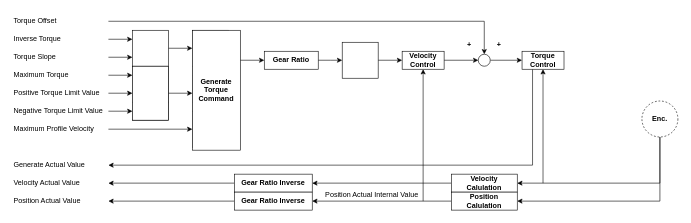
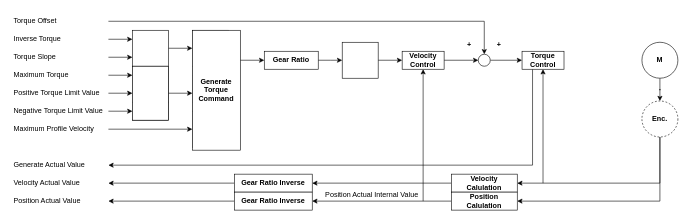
  <mxCell id="0" />
  <mxCell id="1" parent="0" />
  <mxCell id="2" value="" style="whiteSpace=wrap;html=1;aspect=fixed;" vertex="1" parent="1"><mxGeometry x="320" y="185" width="60" height="60" as="geometry" /></mxCell>
  <mxCell id="3" value="" style="whiteSpace=wrap;html=1;aspect=fixed;" vertex="1" parent="1"><mxGeometry x="320" y="125" width="60" height="60" as="geometry" /></mxCell>
  <mxCell id="4" style="edgeStyle=orthogonalEdgeStyle;rounded=0;orthogonalLoop=1;jettySize=auto;html=1;exitX=1;exitY=0.5;exitDx=0;exitDy=0;entryX=0.5;entryY=0;entryDx=0;entryDy=0;" edge="1" parent="1" source="5" target="34"><mxGeometry relative="1" as="geometry" /></mxCell>
  <mxCell id="5" value="Torque Offset" style="text;html=1;strokeColor=none;fillColor=none;align=left;verticalAlign=middle;whiteSpace=wrap;rounded=0;" vertex="1" parent="1"><mxGeometry x="20" y="20" width="160" height="30" as="geometry" /></mxCell>
  <mxCell id="6" style="edgeStyle=orthogonalEdgeStyle;rounded=0;orthogonalLoop=1;jettySize=auto;html=1;exitX=1;exitY=0.5;exitDx=0;exitDy=0;entryX=0;entryY=0.25;entryDx=0;entryDy=0;" edge="1" parent="1" source="7" target="19"><mxGeometry relative="1" as="geometry" /></mxCell>
  <mxCell id="7" value="Inverse Torque" style="text;html=1;strokeColor=none;fillColor=none;align=left;verticalAlign=middle;whiteSpace=wrap;rounded=0;" vertex="1" parent="1"><mxGeometry x="20" y="50" width="160" height="30" as="geometry" /></mxCell>
  <mxCell id="8" style="edgeStyle=orthogonalEdgeStyle;rounded=0;orthogonalLoop=1;jettySize=auto;html=1;exitX=1;exitY=0.5;exitDx=0;exitDy=0;entryX=0;entryY=0.75;entryDx=0;entryDy=0;" edge="1" parent="1" source="9" target="19"><mxGeometry relative="1" as="geometry" /></mxCell>
  <mxCell id="9" value="Torque Slope" style="text;html=1;strokeColor=none;fillColor=none;align=left;verticalAlign=middle;whiteSpace=wrap;rounded=0;" vertex="1" parent="1"><mxGeometry x="20" y="80" width="160" height="30" as="geometry" /></mxCell>
  <mxCell id="10" style="edgeStyle=orthogonalEdgeStyle;rounded=0;orthogonalLoop=1;jettySize=auto;html=1;exitX=1;exitY=0.5;exitDx=0;exitDy=0;entryX=0;entryY=0.25;entryDx=0;entryDy=0;" edge="1" parent="1" source="11" target="20"><mxGeometry relative="1" as="geometry" /></mxCell>
  <mxCell id="11" value="Maximum Torque" style="text;html=1;strokeColor=none;fillColor=none;align=left;verticalAlign=middle;whiteSpace=wrap;rounded=0;" vertex="1" parent="1"><mxGeometry x="20" y="110" width="160" height="30" as="geometry" /></mxCell>
  <mxCell id="12" style="edgeStyle=orthogonalEdgeStyle;rounded=0;orthogonalLoop=1;jettySize=auto;html=1;exitX=1;exitY=0.5;exitDx=0;exitDy=0;entryX=0;entryY=0.75;entryDx=0;entryDy=0;" edge="1" parent="1" source="13" target="20"><mxGeometry relative="1" as="geometry" /></mxCell>
  <mxCell id="13" value="Positive Torque Limit Value" style="text;html=1;strokeColor=none;fillColor=none;align=left;verticalAlign=middle;whiteSpace=wrap;rounded=0;" vertex="1" parent="1"><mxGeometry x="20" y="140" width="160" height="30" as="geometry" /></mxCell>
  <mxCell id="14" style="edgeStyle=orthogonalEdgeStyle;rounded=0;orthogonalLoop=1;jettySize=auto;html=1;exitX=1;exitY=0.5;exitDx=0;exitDy=0;" edge="1" parent="1" source="15" target="21"><mxGeometry relative="1" as="geometry" /></mxCell>
  <mxCell id="15" value="Negative Torque Limit Value" style="text;html=1;strokeColor=none;fillColor=none;align=left;verticalAlign=middle;whiteSpace=wrap;rounded=0;" vertex="1" parent="1"><mxGeometry x="20" y="170" width="160" height="30" as="geometry" /></mxCell>
  <mxCell id="16" style="edgeStyle=orthogonalEdgeStyle;rounded=0;orthogonalLoop=1;jettySize=auto;html=1;exitX=1;exitY=0.5;exitDx=0;exitDy=0;entryX=0;entryY=0.5;entryDx=0;entryDy=0;" edge="1" parent="1" source="17" target="2"><mxGeometry relative="1" as="geometry" /></mxCell>
  <mxCell id="17" value="Maximum Profile Velocity" style="text;html=1;strokeColor=none;fillColor=none;align=left;verticalAlign=middle;whiteSpace=wrap;rounded=0;" vertex="1" parent="1"><mxGeometry x="20" y="200" width="160" height="30" as="geometry" /></mxCell>
  <mxCell id="18" style="edgeStyle=orthogonalEdgeStyle;rounded=0;orthogonalLoop=1;jettySize=auto;html=1;exitX=1;exitY=0.5;exitDx=0;exitDy=0;entryX=0;entryY=0.5;entryDx=0;entryDy=0;" edge="1" parent="1" source="19" target="24"><mxGeometry relative="1" as="geometry" /></mxCell>
  <mxCell id="19" value="" style="whiteSpace=wrap;html=1;aspect=fixed;" vertex="1" parent="1"><mxGeometry x="220" y="50" width="60" height="60" as="geometry" /></mxCell>
  <mxCell id="20" value="" style="whiteSpace=wrap;html=1;aspect=fixed;" vertex="1" parent="1"><mxGeometry x="220" y="110" width="60" height="60" as="geometry" /></mxCell>
  <mxCell id="21" value="" style="whiteSpace=wrap;html=1;" vertex="1" parent="1"><mxGeometry x="220" y="170" width="60" height="30" as="geometry" /></mxCell>
  <mxCell id="22" style="edgeStyle=orthogonalEdgeStyle;rounded=0;orthogonalLoop=1;jettySize=auto;html=1;exitX=1;exitY=0.5;exitDx=0;exitDy=0;entryX=0;entryY=0.5;entryDx=0;entryDy=0;" edge="1" parent="1" source="23" target="3"><mxGeometry relative="1" as="geometry" /></mxCell>
  <mxCell id="23" value="" style="whiteSpace=wrap;html=1;" vertex="1" parent="1"><mxGeometry x="220" y="110" width="60" height="90" as="geometry" /></mxCell>
  <mxCell id="24" value="" style="whiteSpace=wrap;html=1;aspect=fixed;" vertex="1" parent="1"><mxGeometry x="320" y="50" width="60" height="60" as="geometry" /></mxCell>
  <mxCell id="25" value="" style="whiteSpace=wrap;html=1;aspect=fixed;" vertex="1" parent="1"><mxGeometry x="320" y="110" width="60" height="60" as="geometry" /></mxCell>
  <mxCell id="26" value="" style="whiteSpace=wrap;html=1;aspect=fixed;" vertex="1" parent="1"><mxGeometry x="320" y="185" width="60" height="60" as="geometry" /></mxCell>
  <mxCell id="27" style="edgeStyle=orthogonalEdgeStyle;rounded=0;orthogonalLoop=1;jettySize=auto;html=1;exitX=1;exitY=0.25;exitDx=0;exitDy=0;entryX=0;entryY=0.5;entryDx=0;entryDy=0;" edge="1" parent="1" source="28" target="30"><mxGeometry relative="1" as="geometry" /></mxCell>
  <mxCell id="28" value="&lt;b&gt;Generate&lt;br&gt;Torque&lt;br&gt;Command&lt;/b&gt;" style="rounded=0;whiteSpace=wrap;html=1;" vertex="1" parent="1"><mxGeometry x="320" y="50" width="80" height="200" as="geometry" /></mxCell>
  <mxCell id="29" value="" style="edgeStyle=orthogonalEdgeStyle;rounded=0;orthogonalLoop=1;jettySize=auto;html=1;" edge="1" parent="1" source="30"><mxGeometry relative="1" as="geometry"><mxPoint x="570" y="100" as="targetPoint" /></mxGeometry></mxCell>
  <mxCell id="30" value="&lt;b&gt;Gear Ratio&lt;/b&gt;" style="rounded=0;whiteSpace=wrap;html=1;" vertex="1" parent="1"><mxGeometry x="440" y="85" width="90" height="30" as="geometry" /></mxCell>
  <mxCell id="31" value="" style="edgeStyle=orthogonalEdgeStyle;rounded=0;orthogonalLoop=1;jettySize=auto;html=1;" edge="1" parent="1" source="32" target="34"><mxGeometry relative="1" as="geometry" /></mxCell>
  <mxCell id="32" value="&lt;b&gt;Velocity&lt;br&gt;Control&lt;br&gt;&lt;/b&gt;" style="rounded=0;whiteSpace=wrap;html=1;" vertex="1" parent="1"><mxGeometry x="670" y="85" width="70" height="30" as="geometry" /></mxCell>
  <mxCell id="33" value="" style="edgeStyle=orthogonalEdgeStyle;rounded=0;orthogonalLoop=1;jettySize=auto;html=1;" edge="1" parent="1" source="34" target="36"><mxGeometry relative="1" as="geometry" /></mxCell>
  <mxCell id="34" value="" style="ellipse;whiteSpace=wrap;html=1;aspect=fixed;" vertex="1" parent="1"><mxGeometry x="797" y="90" width="20" height="20" as="geometry" /></mxCell>
  <mxCell id="35" style="edgeStyle=orthogonalEdgeStyle;rounded=0;orthogonalLoop=1;jettySize=auto;html=1;exitX=0.25;exitY=1;exitDx=0;exitDy=0;entryX=1;entryY=0.5;entryDx=0;entryDy=0;" edge="1" parent="1" source="36" target="44"><mxGeometry relative="1" as="geometry" /></mxCell>
  <mxCell id="36" value="&lt;b&gt;Torque&lt;br&gt;Control&lt;br&gt;&lt;/b&gt;" style="rounded=0;whiteSpace=wrap;html=1;" vertex="1" parent="1"><mxGeometry x="870" y="85" width="70" height="30" as="geometry" /></mxCell>
+ <mxCell id="37" value="" style="edgeStyle=orthogonalEdgeStyle;rounded=0;orthogonalLoop=1;jettySize=auto;html=1;" edge="1" parent="1" source="38" target="41"><mxGeometry relative="1" as="geometry" /></mxCell>
+ <mxCell id="38" value="&lt;b&gt;M&lt;/b&gt;" style="ellipse;whiteSpace=wrap;html=1;aspect=fixed;" vertex="1" parent="1"><mxGeometry x="1070" y="70" width="60" height="60" as="geometry" /></mxCell>
  <mxCell id="39" style="edgeStyle=orthogonalEdgeStyle;rounded=0;orthogonalLoop=1;jettySize=auto;html=1;exitX=0.5;exitY=1;exitDx=0;exitDy=0;entryX=1;entryY=0.5;entryDx=0;entryDy=0;" edge="1" parent="1" source="41" target="52"><mxGeometry relative="1" as="geometry" /></mxCell>
  <mxCell id="40" style="edgeStyle=orthogonalEdgeStyle;rounded=0;orthogonalLoop=1;jettySize=auto;html=1;exitX=0.5;exitY=1;exitDx=0;exitDy=0;entryX=1;entryY=0.5;entryDx=0;entryDy=0;" edge="1" parent="1" source="41" target="54"><mxGeometry relative="1" as="geometry" /></mxCell>
  <mxCell id="41" value="&lt;b&gt;Enc.&lt;/b&gt;" style="ellipse;whiteSpace=wrap;html=1;aspect=fixed;dashed=1;" vertex="1" parent="1"><mxGeometry x="1070" y="168" width="60" height="60" as="geometry" /></mxCell>
  <mxCell id="42" value="&lt;b&gt;+&lt;/b&gt;" style="text;html=1;strokeColor=none;fillColor=none;align=center;verticalAlign=middle;whiteSpace=wrap;rounded=0;" vertex="1" parent="1"><mxGeometry x="767" y="60" width="30" height="30" as="geometry" /></mxCell>
  <mxCell id="43" value="&lt;b&gt;+&lt;/b&gt;" style="text;html=1;strokeColor=none;fillColor=none;align=center;verticalAlign=middle;whiteSpace=wrap;rounded=0;" vertex="1" parent="1"><mxGeometry x="817" y="60" width="30" height="30" as="geometry" /></mxCell>
  <mxCell id="44" value="Generate Actual Value" style="text;html=1;strokeColor=none;fillColor=none;align=left;verticalAlign=middle;whiteSpace=wrap;rounded=0;" vertex="1" parent="1"><mxGeometry x="20" y="260" width="160" height="30" as="geometry" /></mxCell>
  <mxCell id="45" value="Velocity Actual Value" style="text;html=1;strokeColor=none;fillColor=none;align=left;verticalAlign=middle;whiteSpace=wrap;rounded=0;" vertex="1" parent="1"><mxGeometry x="20" y="290" width="160" height="30" as="geometry" /></mxCell>
  <mxCell id="46" value="Position Actual Value" style="text;html=1;strokeColor=none;fillColor=none;align=left;verticalAlign=middle;whiteSpace=wrap;rounded=0;" vertex="1" parent="1"><mxGeometry x="20" y="320" width="160" height="30" as="geometry" /></mxCell>
  <mxCell id="47" style="edgeStyle=orthogonalEdgeStyle;rounded=0;orthogonalLoop=1;jettySize=auto;html=1;exitX=0;exitY=0.5;exitDx=0;exitDy=0;entryX=1;entryY=0.5;entryDx=0;entryDy=0;" edge="1" parent="1" source="48" target="45"><mxGeometry relative="1" as="geometry" /></mxCell>
  <mxCell id="48" value="&lt;b&gt;Gear Ratio Inverse&lt;/b&gt;" style="rounded=0;whiteSpace=wrap;html=1;" vertex="1" parent="1"><mxGeometry x="390" y="290" width="130" height="30" as="geometry" /></mxCell>
  <mxCell id="49" style="edgeStyle=orthogonalEdgeStyle;rounded=0;orthogonalLoop=1;jettySize=auto;html=1;exitX=0;exitY=0.5;exitDx=0;exitDy=0;entryX=1;entryY=0.5;entryDx=0;entryDy=0;" edge="1" parent="1" source="50" target="46"><mxGeometry relative="1" as="geometry" /></mxCell>
  <mxCell id="50" value="&lt;b&gt;Gear Ratio Inverse&lt;/b&gt;" style="rounded=0;whiteSpace=wrap;html=1;" vertex="1" parent="1"><mxGeometry x="390" y="320" width="130" height="30" as="geometry" /></mxCell>
  <mxCell id="51" style="edgeStyle=orthogonalEdgeStyle;rounded=0;orthogonalLoop=1;jettySize=auto;html=1;exitX=0;exitY=0.5;exitDx=0;exitDy=0;entryX=1;entryY=0.5;entryDx=0;entryDy=0;" edge="1" parent="1" source="52" target="48"><mxGeometry relative="1" as="geometry" /></mxCell>
  <mxCell id="52" value="&lt;b&gt;Velocity&lt;br&gt;Calulation&lt;br&gt;&lt;/b&gt;" style="rounded=0;whiteSpace=wrap;html=1;" vertex="1" parent="1"><mxGeometry x="752" y="290" width="110" height="30" as="geometry" /></mxCell>
  <mxCell id="53" style="edgeStyle=orthogonalEdgeStyle;rounded=0;orthogonalLoop=1;jettySize=auto;html=1;exitX=0;exitY=0.5;exitDx=0;exitDy=0;entryX=1;entryY=0.5;entryDx=0;entryDy=0;" edge="1" parent="1" source="54" target="50"><mxGeometry relative="1" as="geometry" /></mxCell>
  <mxCell id="54" value="&lt;b&gt;Position&lt;br&gt;Calulation&lt;br&gt;&lt;/b&gt;" style="rounded=0;whiteSpace=wrap;html=1;" vertex="1" parent="1"><mxGeometry x="752" y="320" width="110" height="30" as="geometry" /></mxCell>
  <mxCell id="55" value="" style="endArrow=classic;html=1;rounded=0;entryX=0.5;entryY=1;entryDx=0;entryDy=0;" edge="1" parent="1" target="36"><mxGeometry width="50" height="50" relative="1" as="geometry"><mxPoint x="905" y="305" as="sourcePoint" /><mxPoint x="470" y="90" as="targetPoint" /></mxGeometry></mxCell>
  <mxCell id="56" value="" style="endArrow=classic;html=1;rounded=0;entryX=0.5;entryY=1;entryDx=0;entryDy=0;" edge="1" parent="1" target="32"><mxGeometry width="50" height="50" relative="1" as="geometry"><mxPoint x="705" y="335" as="sourcePoint" /><mxPoint x="704.5" y="132" as="targetPoint" /></mxGeometry></mxCell>
  <mxCell id="57" value="Position Actual Internal Value" style="text;html=1;strokeColor=none;fillColor=none;align=left;verticalAlign=middle;whiteSpace=wrap;rounded=0;" vertex="1" parent="1"><mxGeometry x="540" y="310" width="170" height="30" as="geometry" /></mxCell>
  <mxCell id="58" style="edgeStyle=orthogonalEdgeStyle;rounded=0;orthogonalLoop=1;jettySize=auto;html=1;exitX=1;exitY=0.5;exitDx=0;exitDy=0;entryX=0;entryY=0.5;entryDx=0;entryDy=0;" edge="1" parent="1" source="59" target="32"><mxGeometry relative="1" as="geometry" /></mxCell>
  <mxCell id="59" value="" style="whiteSpace=wrap;html=1;aspect=fixed;" vertex="1" parent="1"><mxGeometry x="570" y="70" width="60" height="60" as="geometry" /></mxCell>
